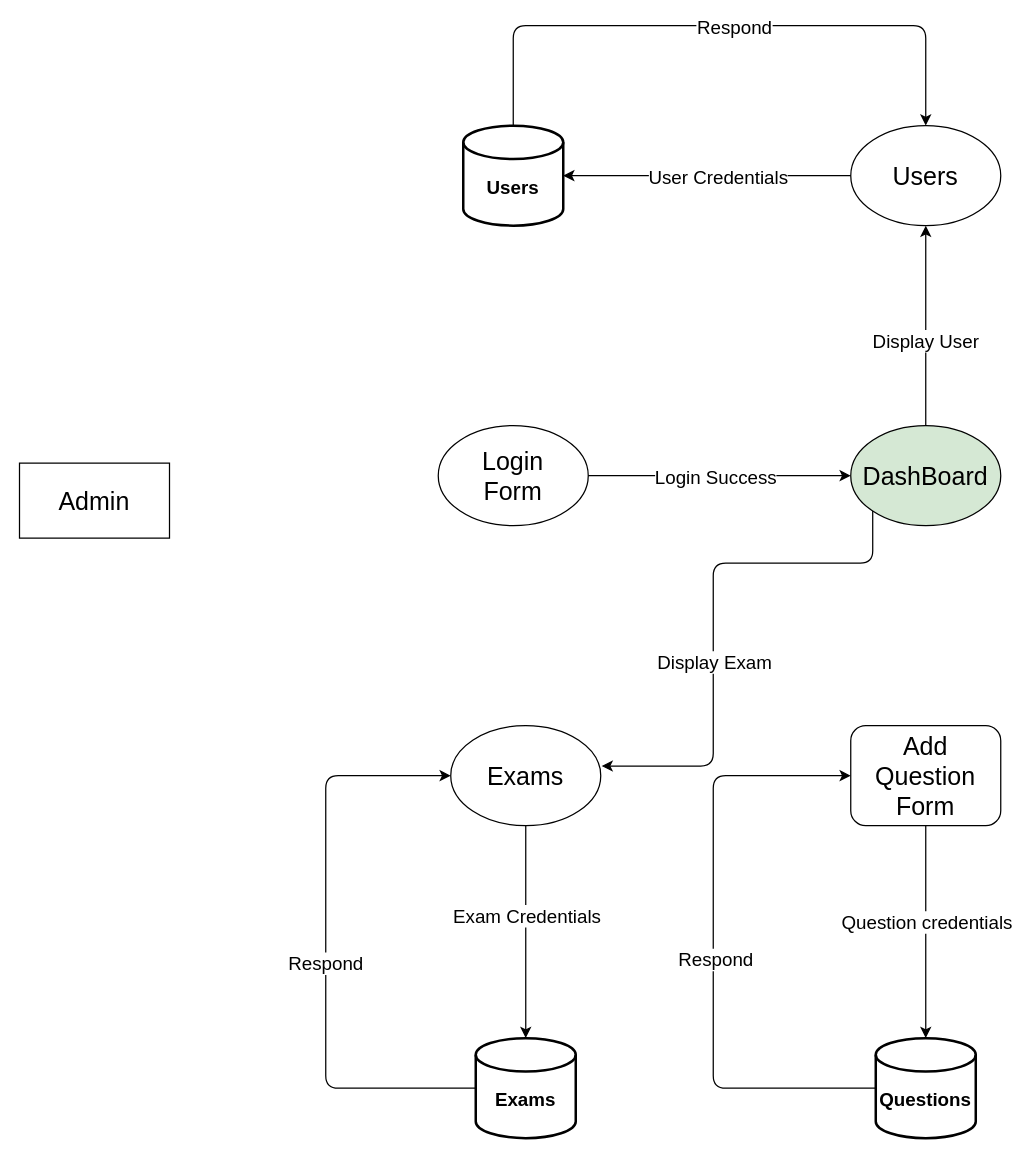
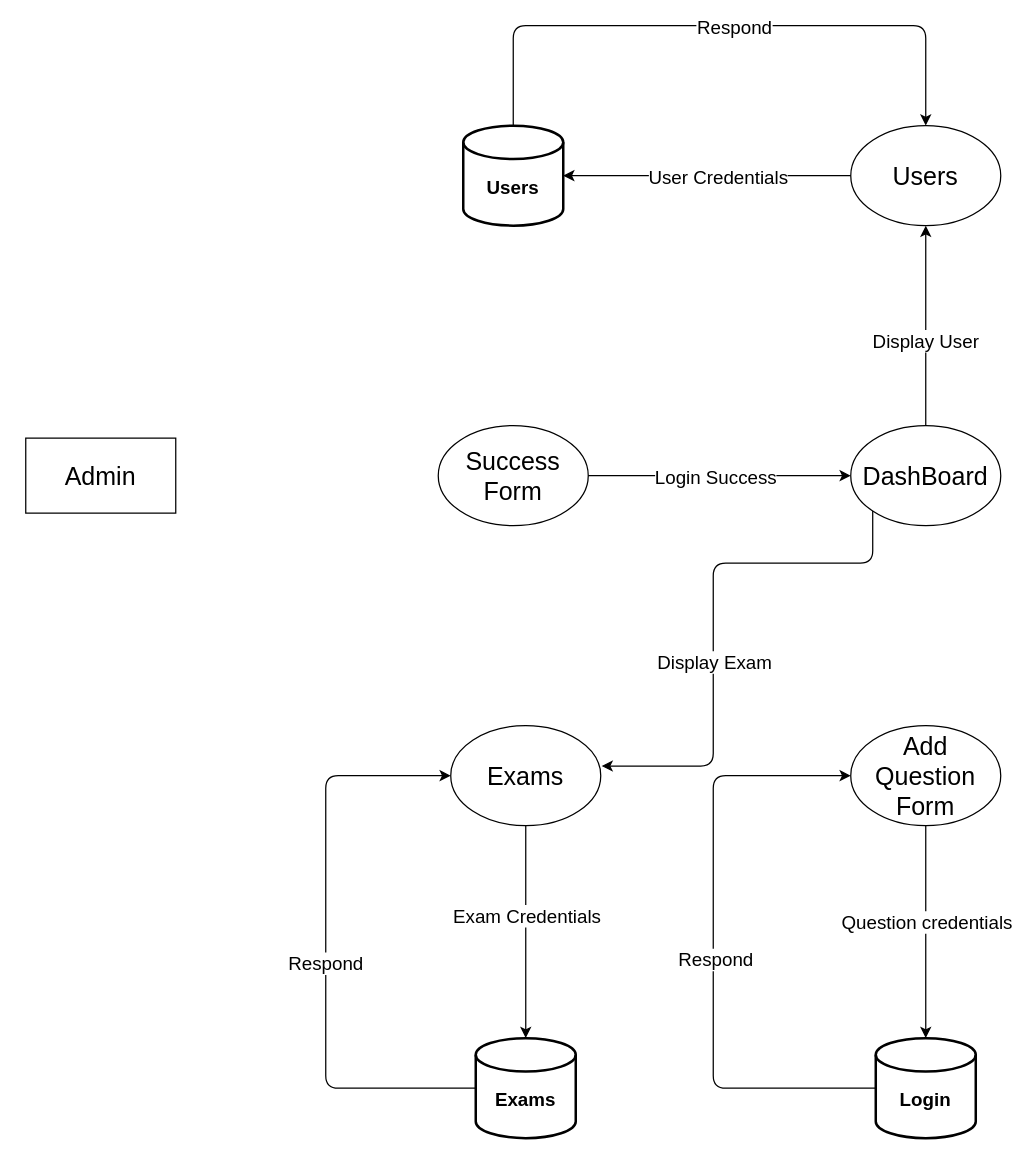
  <mxCell id="0" />
  <mxCell id="1" parent="0" />
- <mxCell id="2" value="&lt;font style=&quot;font-size: 20px;&quot;&gt;Admin&lt;/font&gt;" style="rounded=0;whiteSpace=wrap;html=1;" parent="1" vertex="1"><mxGeometry x="15" y="370" width="120" height="60" as="geometry" /></mxCell>
- <mxCell id="3" value="&lt;font style=&quot;font-size: 20px;&quot;&gt;Login&lt;br&gt;Form&lt;/font&gt;" style="ellipse;whiteSpace=wrap;html=1;" parent="1" vertex="1"><mxGeometry x="350" y="340" width="120" height="80" as="geometry" /></mxCell>
+ <mxCell id="2" value="&lt;font style=&quot;font-size: 20px;&quot;&gt;Admin&lt;/font&gt;" style="rounded=0;whiteSpace=wrap;html=1;" parent="1" vertex="1"><mxGeometry x="20" y="350" width="120" height="60" as="geometry" /></mxCell>
+ <mxCell id="3" value="&lt;font style=&quot;font-size: 20px;&quot;&gt;Success&lt;br&gt;Form&lt;/font&gt;" style="ellipse;whiteSpace=wrap;html=1;" parent="1" vertex="1"><mxGeometry x="350" y="340" width="120" height="80" as="geometry" /></mxCell>
  <mxCell id="4" value="" style="endArrow=classic;html=1;rounded=0;exitX=1;exitY=0.5;exitDx=0;exitDy=0;entryX=0;entryY=0.5;entryDx=0;entryDy=0;" parent="1" source="3" target="6" edge="1"><mxGeometry width="50" height="50" relative="1" as="geometry"><mxPoint x="400" y="420" as="sourcePoint" /><mxPoint x="700" y="530" as="targetPoint" /></mxGeometry></mxCell>
  <mxCell id="5" value="&lt;font style=&quot;font-size: 15px;&quot;&gt;Login Success&lt;/font&gt;" style="edgeLabel;html=1;align=center;verticalAlign=middle;resizable=0;points=[];" parent="4" vertex="1" connectable="0"><mxGeometry x="-0.088" y="2" relative="1" as="geometry"><mxPoint x="5" y="2" as="offset" /></mxGeometry></mxCell>
- <mxCell id="6" value="&lt;font style=&quot;font-size: 20px;&quot;&gt;DashBoard&lt;/font&gt;" style="ellipse;whiteSpace=wrap;html=1;fillColor=#d5e8d4;" parent="1" vertex="1"><mxGeometry x="680" y="340" width="120" height="80" as="geometry" /></mxCell>
- <mxCell id="7" value="&lt;font style=&quot;font-size: 20px;&quot;&gt;Add Question Form&lt;/font&gt;" style="whiteSpace=wrap;html=1;rounded=1;" parent="1" vertex="1"><mxGeometry x="680" y="580" width="120" height="80" as="geometry" /></mxCell>
+ <mxCell id="6" value="&lt;font style=&quot;font-size: 20px;&quot;&gt;DashBoard&lt;/font&gt;" style="ellipse;whiteSpace=wrap;html=1;" parent="1" vertex="1"><mxGeometry x="680" y="340" width="120" height="80" as="geometry" /></mxCell>
+ <mxCell id="7" value="&lt;font style=&quot;font-size: 20px;&quot;&gt;Add Question Form&lt;/font&gt;" style="ellipse;whiteSpace=wrap;html=1;" parent="1" vertex="1"><mxGeometry x="680" y="580" width="120" height="80" as="geometry" /></mxCell>
  <mxCell id="8" value="" style="endArrow=classic;html=1;rounded=0;exitX=0.5;exitY=1;exitDx=0;exitDy=0;entryX=0.5;entryY=0;entryDx=0;entryDy=0;entryPerimeter=0;" parent="1" source="7" target="28" edge="1"><mxGeometry width="50" height="50" relative="1" as="geometry"><mxPoint x="790" y="590" as="sourcePoint" /><mxPoint x="740.005" y="830" as="targetPoint" /></mxGeometry></mxCell>
  <mxCell id="9" value="&lt;font style=&quot;font-size: 15px;&quot;&gt;Question credentials&lt;/font&gt;" style="edgeLabel;html=1;align=center;verticalAlign=middle;resizable=0;points=[];" parent="8" vertex="1" connectable="0"><mxGeometry x="-0.096" relative="1" as="geometry"><mxPoint as="offset" /></mxGeometry></mxCell>
  <mxCell id="10" style="edgeStyle=orthogonalEdgeStyle;rounded=1;orthogonalLoop=1;jettySize=auto;html=1;exitX=0;exitY=0.5;exitDx=0;exitDy=0;entryX=0;entryY=0.5;entryDx=0;entryDy=0;exitPerimeter=0;" parent="1" source="28" target="7" edge="1"><mxGeometry relative="1" as="geometry"><Array as="points"><mxPoint x="570" y="870" /><mxPoint x="570" y="620" /></Array><mxPoint x="656.67" y="855" as="sourcePoint" /></mxGeometry></mxCell>
  <mxCell id="11" value="&lt;font style=&quot;font-size: 15px;&quot;&gt;Respond&lt;/font&gt;" style="edgeLabel;html=1;align=center;verticalAlign=middle;resizable=0;points=[];" parent="10" vertex="1" connectable="0"><mxGeometry x="-0.046" y="-1" relative="1" as="geometry"><mxPoint as="offset" /></mxGeometry></mxCell>
  <mxCell id="12" value="" style="endArrow=classic;html=1;rounded=0;exitX=0.5;exitY=0;exitDx=0;exitDy=0;entryX=0.5;entryY=1;entryDx=0;entryDy=0;" parent="1" source="6" target="14" edge="1"><mxGeometry width="50" height="50" relative="1" as="geometry"><mxPoint x="739.57" y="340" as="sourcePoint" /><mxPoint x="739.57" y="180" as="targetPoint" /></mxGeometry></mxCell>
  <mxCell id="13" value="&lt;font style=&quot;font-size: 15px;&quot;&gt;Display User&lt;/font&gt;" style="edgeLabel;html=1;align=center;verticalAlign=middle;resizable=0;points=[];" parent="12" vertex="1" connectable="0"><mxGeometry x="-0.151" y="1" relative="1" as="geometry"><mxPoint as="offset" /></mxGeometry></mxCell>
  <mxCell id="14" value="&lt;font style=&quot;font-size: 20px;&quot;&gt;Users&lt;br&gt;&lt;/font&gt;" style="ellipse;whiteSpace=wrap;html=1;" parent="1" vertex="1"><mxGeometry x="680.01" width="120" height="80" as="geometry" y="100" /></mxCell>
  <mxCell id="15" value="" style="endArrow=classic;html=1;rounded=0;entryX=1;entryY=0.5;entryDx=0;entryDy=0;exitX=0;exitY=0.5;exitDx=0;exitDy=0;entryPerimeter=0;" parent="1" source="14" target="26" edge="1"><mxGeometry width="50" height="50" relative="1" as="geometry"><mxPoint x="630" y="170" as="sourcePoint" /><mxPoint x="493.34" y="140" as="targetPoint" /></mxGeometry></mxCell>
  <mxCell id="16" value="&lt;span style=&quot;font-size: 15px;&quot;&gt;User Credentials&lt;/span&gt;" style="edgeLabel;html=1;align=center;verticalAlign=middle;resizable=0;points=[];" parent="15" vertex="1" connectable="0"><mxGeometry x="-0.068" relative="1" as="geometry"><mxPoint as="offset" /></mxGeometry></mxCell>
  <mxCell id="17" value="" style="endArrow=classic;html=1;rounded=1;exitX=0.5;exitY=0;exitDx=0;exitDy=0;entryX=0.5;entryY=0;entryDx=0;entryDy=0;exitPerimeter=0;" parent="1" source="26" target="14" edge="1"><mxGeometry width="50" height="50" relative="1" as="geometry"><mxPoint x="410.005" y="115" as="sourcePoint" /><mxPoint x="580" y="80" as="targetPoint" /><Array as="points"><mxPoint x="410" y="20" /><mxPoint x="740" y="20" /></Array></mxGeometry></mxCell>
  <mxCell id="18" value="&lt;font style=&quot;font-size: 15px;&quot;&gt;Respond&lt;/font&gt;" style="edgeLabel;html=1;align=center;verticalAlign=middle;resizable=0;points=[];" parent="17" vertex="1" connectable="0"><mxGeometry x="0.043" relative="1" as="geometry"><mxPoint as="offset" /></mxGeometry></mxCell>
  <mxCell id="19" value="&lt;font style=&quot;font-size: 20px;&quot;&gt;Exams&lt;/font&gt;" style="ellipse;whiteSpace=wrap;html=1;" parent="1" vertex="1"><mxGeometry x="360" y="580" width="120" height="80" as="geometry" /></mxCell>
  <mxCell id="20" style="edgeStyle=orthogonalEdgeStyle;rounded=1;orthogonalLoop=1;jettySize=auto;html=1;exitX=0;exitY=0.5;exitDx=0;exitDy=0;entryX=0;entryY=0.5;entryDx=0;entryDy=0;exitPerimeter=0;" parent="1" source="27" target="19" edge="1"><mxGeometry relative="1" as="geometry"><Array as="points"><mxPoint x="260" y="870" /><mxPoint x="260" y="620" /></Array><mxPoint x="326.67" y="855" as="sourcePoint" /></mxGeometry></mxCell>
  <mxCell id="21" value="&lt;font style=&quot;font-size: 15px;&quot;&gt;Respond&lt;/font&gt;" style="edgeLabel;html=1;align=center;verticalAlign=middle;resizable=0;points=[];" parent="20" vertex="1" connectable="0"><mxGeometry x="-0.058" y="1" relative="1" as="geometry"><mxPoint as="offset" /></mxGeometry></mxCell>
  <mxCell id="22" style="edgeStyle=orthogonalEdgeStyle;rounded=1;orthogonalLoop=1;jettySize=auto;html=1;exitX=0;exitY=1;exitDx=0;exitDy=0;entryX=1.006;entryY=0.404;entryDx=0;entryDy=0;entryPerimeter=0;" parent="1" source="6" target="19" edge="1"><mxGeometry relative="1" as="geometry"><Array as="points"><mxPoint x="698" y="450" /><mxPoint x="570" y="450" /><mxPoint x="570" y="612" /></Array></mxGeometry></mxCell>
  <mxCell id="23" value="&lt;font style=&quot;font-size: 15px;&quot;&gt;Display Exam&lt;/font&gt;" style="edgeLabel;html=1;align=center;verticalAlign=middle;resizable=0;points=[];" parent="22" vertex="1" connectable="0"><mxGeometry x="0.177" relative="1" as="geometry"><mxPoint as="offset" /></mxGeometry></mxCell>
  <mxCell id="24" value="" style="endArrow=classic;html=1;rounded=0;exitX=0.5;exitY=1;exitDx=0;exitDy=0;entryX=0.5;entryY=0;entryDx=0;entryDy=0;entryPerimeter=0;" parent="1" source="19" target="27" edge="1"><mxGeometry width="50" height="50" relative="1" as="geometry"><mxPoint x="400" y="830" as="sourcePoint" /><mxPoint x="420.005" y="829.5" as="targetPoint" /></mxGeometry></mxCell>
  <mxCell id="25" value="&lt;font style=&quot;font-size: 15px;&quot;&gt;Exam Credentials&lt;/font&gt;" style="edgeLabel;html=1;align=center;verticalAlign=middle;resizable=0;points=[];" parent="24" vertex="1" connectable="0"><mxGeometry x="0.018" relative="1" as="geometry"><mxPoint y="-16" as="offset" /></mxGeometry></mxCell>
  <mxCell id="26" value="&lt;div style=&quot;font-size: 15px;&quot;&gt;&lt;font style=&quot;font-size: 15px;&quot;&gt;&lt;b&gt;&lt;br&gt;&lt;/b&gt;&lt;/font&gt;&lt;/div&gt;&lt;font style=&quot;font-size: 15px;&quot;&gt;&lt;b&gt;Users&lt;/b&gt;&lt;/font&gt;" style="strokeWidth=2;html=1;shape=mxgraph.flowchart.database;whiteSpace=wrap;" parent="1" vertex="1"><mxGeometry x="370" width="80" height="80" as="geometry" y="100" /></mxCell>
  <mxCell id="27" value="&lt;div style=&quot;font-size: 15px;&quot;&gt;&lt;font style=&quot;font-size: 15px;&quot;&gt;&lt;b&gt;&lt;br&gt;&lt;/b&gt;&lt;/font&gt;&lt;/div&gt;&lt;div style=&quot;font-size: 15px;&quot;&gt;&lt;span style=&quot;background-color: initial;&quot;&gt;&lt;font style=&quot;font-size: 15px;&quot;&gt;&lt;b&gt;Exams&lt;/b&gt;&lt;/font&gt;&lt;/span&gt;&lt;br&gt;&lt;/div&gt;" style="strokeWidth=2;html=1;shape=mxgraph.flowchart.database;whiteSpace=wrap;" parent="1" vertex="1"><mxGeometry x="380" y="830" width="80" height="80" as="geometry" /></mxCell>
- <mxCell id="28" value="&lt;div style=&quot;font-size: 15px;&quot;&gt;&lt;font style=&quot;font-size: 15px;&quot;&gt;&lt;b&gt;&lt;br&gt;&lt;/b&gt;&lt;/font&gt;&lt;/div&gt;&lt;div style=&quot;font-size: 15px;&quot;&gt;&lt;font style=&quot;font-size: 15px;&quot;&gt;&lt;b&gt;Questions&lt;/b&gt;&lt;/font&gt;&lt;/div&gt;" style="strokeWidth=2;html=1;shape=mxgraph.flowchart.database;whiteSpace=wrap;" parent="1" vertex="1"><mxGeometry x="700.01" y="830" width="80" height="80" as="geometry" /></mxCell>
+ <mxCell id="28" value="&lt;div style=&quot;font-size: 15px;&quot;&gt;&lt;font style=&quot;font-size: 15px;&quot;&gt;&lt;b&gt;&lt;br&gt;&lt;/b&gt;&lt;/font&gt;&lt;/div&gt;&lt;div style=&quot;font-size: 15px;&quot;&gt;&lt;font style=&quot;font-size: 15px;&quot;&gt;&lt;b&gt;Login&lt;/b&gt;&lt;/font&gt;&lt;/div&gt;" style="strokeWidth=2;html=1;shape=mxgraph.flowchart.database;whiteSpace=wrap;" parent="1" vertex="1"><mxGeometry x="700.01" y="830" width="80" height="80" as="geometry" /></mxCell>
